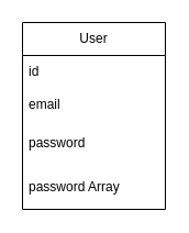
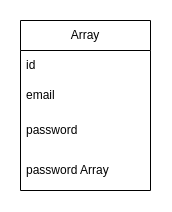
  <mxCell id="0" />
  <mxCell id="1" parent="0" />
- <mxCell id="2" value="User" style="swimlane;fontStyle=0;childLayout=stackLayout;horizontal=1;startSize=30;horizontalStack=0;resizeParent=1;resizeParentMax=0;resizeLast=0;collapsible=1;marginBottom=0;whiteSpace=wrap;html=1;" vertex="1" parent="1"><mxGeometry x="20" y="20" width="130" height="170" as="geometry" /></mxCell>
+ <mxCell id="2" value="Array" style="swimlane;fontStyle=0;childLayout=stackLayout;horizontal=1;startSize=30;horizontalStack=0;resizeParent=1;resizeParentMax=0;resizeLast=0;collapsible=1;marginBottom=0;whiteSpace=wrap;html=1;" vertex="1" parent="1"><mxGeometry x="20" y="20" width="130" height="170" as="geometry" /></mxCell>
  <mxCell id="3" value="id" style="text;strokeColor=none;fillColor=none;align=left;verticalAlign=middle;spacingLeft=4;spacingRight=4;overflow=hidden;points=[[0,0.5],[1,0.5]];portConstraint=eastwest;rotatable=0;whiteSpace=wrap;html=1;" vertex="1" parent="2"><mxGeometry y="30" width="130" height="30" as="geometry" /></mxCell>
  <mxCell id="4" value="email" style="text;strokeColor=none;fillColor=none;align=left;verticalAlign=middle;spacingLeft=4;spacingRight=4;overflow=hidden;points=[[0,0.5],[1,0.5]];portConstraint=eastwest;rotatable=0;whiteSpace=wrap;html=1;" vertex="1" parent="2"><mxGeometry y="60" width="130" height="30" as="geometry" /></mxCell>
  <mxCell id="5" value="password" style="text;strokeColor=none;fillColor=none;align=left;verticalAlign=middle;spacingLeft=4;spacingRight=4;overflow=hidden;points=[[0,0.5],[1,0.5]];portConstraint=eastwest;rotatable=0;whiteSpace=wrap;html=1;" vertex="1" parent="2"><mxGeometry y="90" width="130" height="40" as="geometry" /></mxCell>
  <mxCell id="6" value="password Array" style="text;strokeColor=none;fillColor=none;align=left;verticalAlign=middle;spacingLeft=4;spacingRight=4;overflow=hidden;points=[[0,0.5],[1,0.5]];portConstraint=eastwest;rotatable=0;whiteSpace=wrap;html=1;" vertex="1" parent="2"><mxGeometry y="130" width="130" height="40" as="geometry" /></mxCell>
